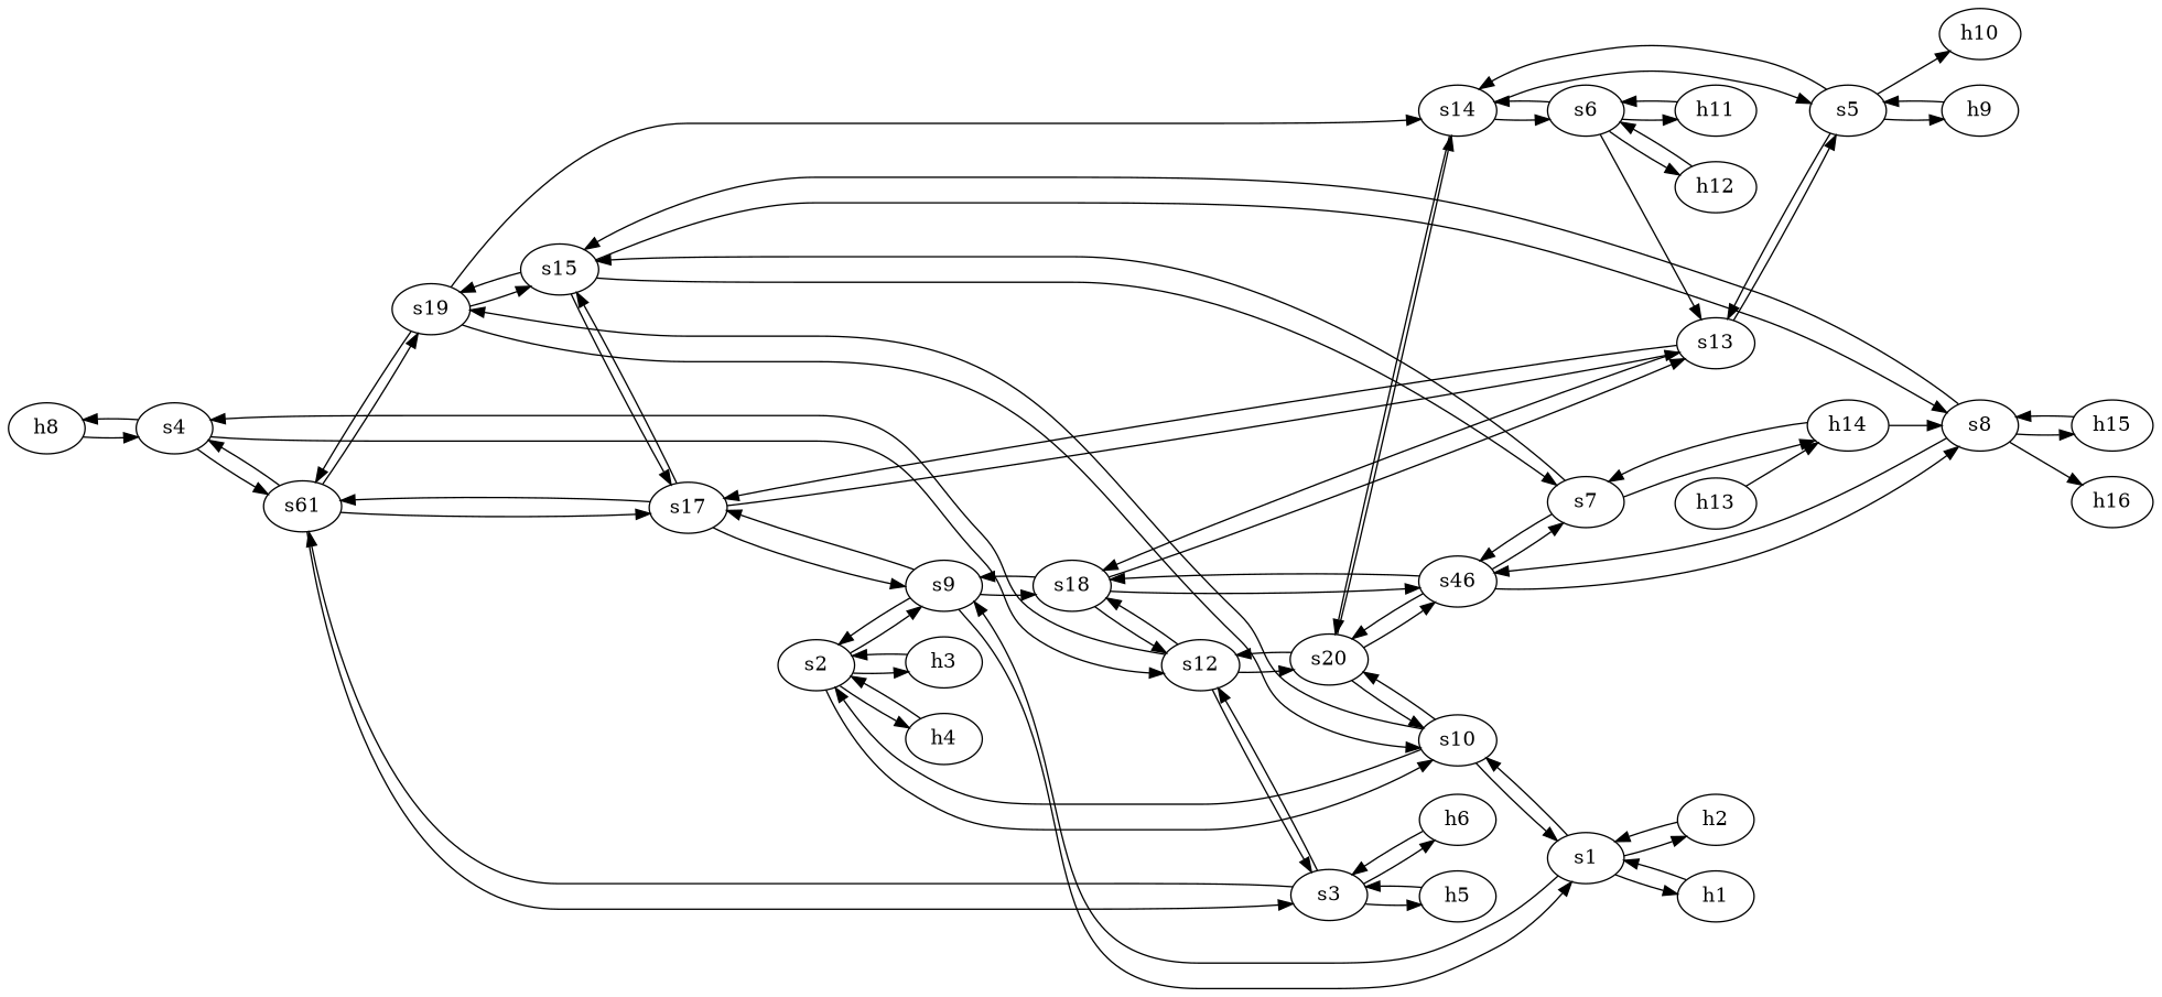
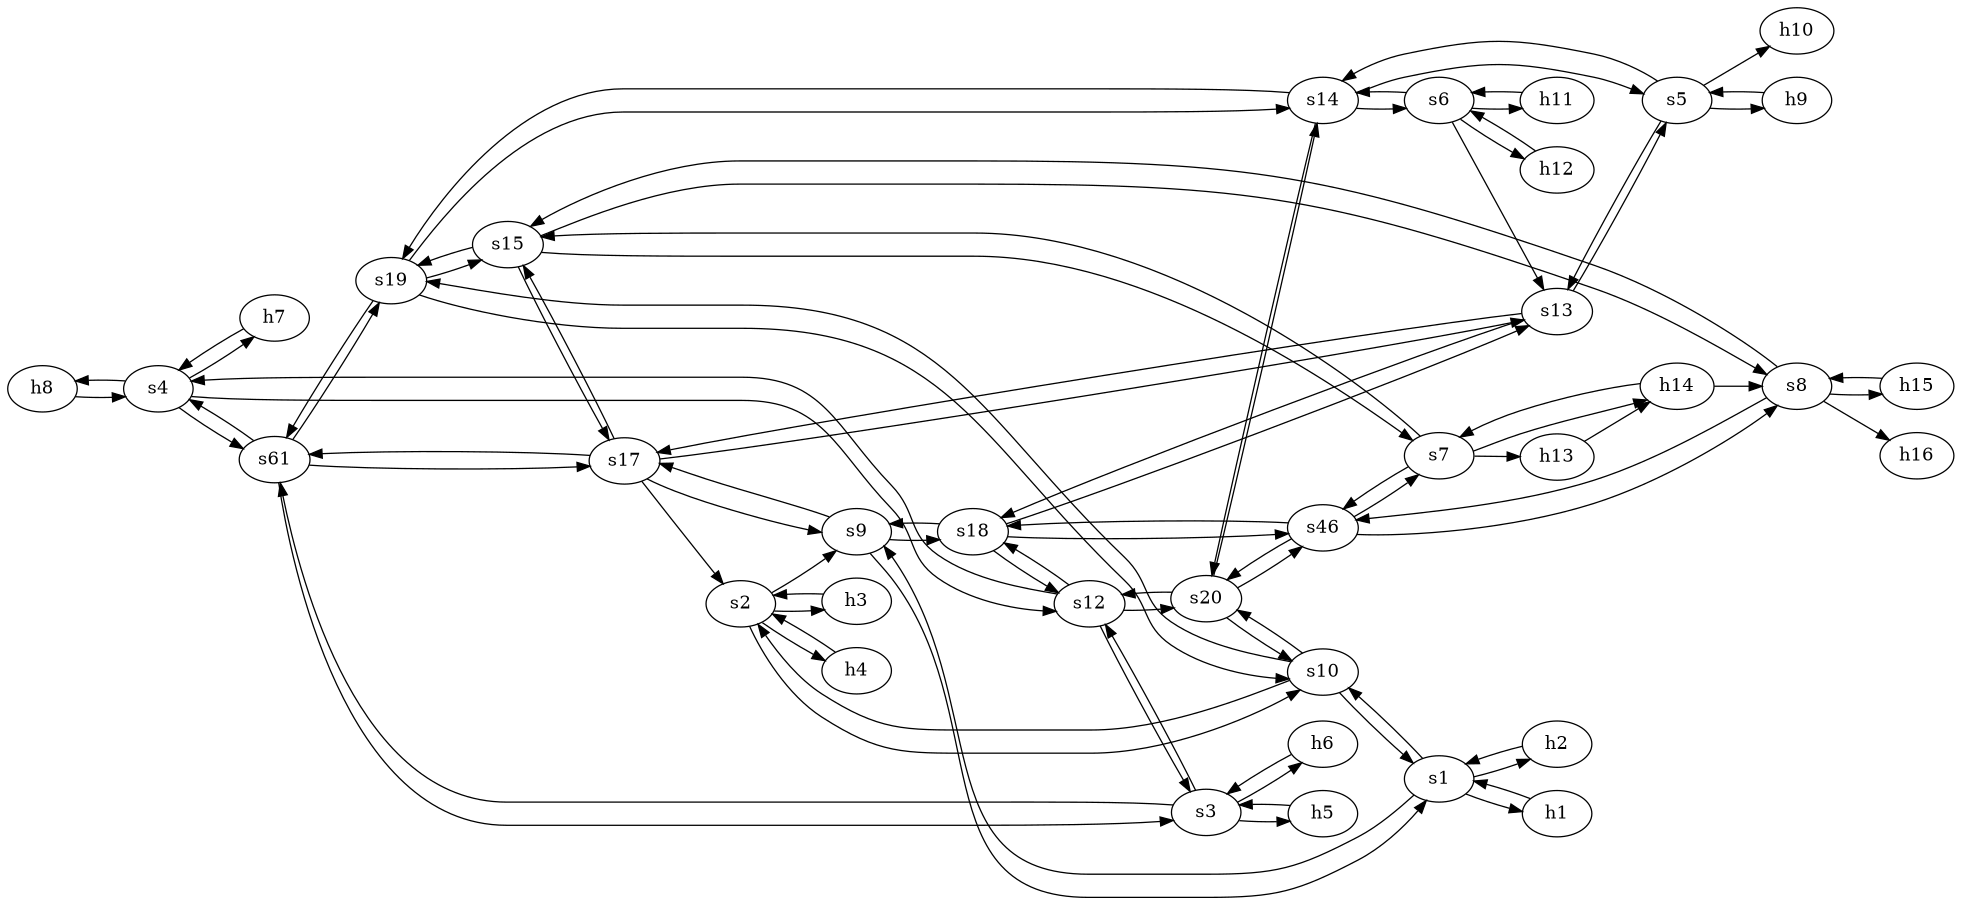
  strict digraph {
    rankdir=LR
    node [type=switch]
    edge [capacity="1Gbps" cost=1 dst_port=0 src_port=0]
    h8 [ip="111.0.0.8" mac="0:0:0:0:0:8" type=host]
    s4 [level="edge"]
+   h7 [ip="111.0.0.7" mac="0:0:0:0:0:7" type=host]
    s12 [level=aggregation]
    n5 [label=s61 level=aggregation]
    s3 [level="edge"]
    s18 [level=core]
    s20 [level=core]
    s17 [level=core]
    s19 [level=core]
    h9 [ip="111.0.0.9" mac="0:0:0:0:0:9" type=host]
    s5 [level="edge"]
    s13 [level=aggregation]
    s14 [level=aggregation]
    h10 [ip="111.0.0.10" mac="0:0:0:0:0:a" type=host]
    s6 [level="edge"]
    h2 [ip="111.0.0.2" mac="0:0:0:0:0:2" type=host]
    s1 [level="edge"]
    h1 [ip="111.0.0.1" mac="0:0:0:0:0:1" type=host]
    s9 [level=aggregation]
    s10 [level=aggregation]
    s2 [level="edge"]
    h3 [ip="111.0.0.3" mac="0:0:0:0:0:3" type=host]
    h4 [ip="111.0.0.4" mac="0:0:0:0:0:4" type=host]
    h6 [ip="111.0.0.6" mac="0:0:0:0:0:6" type=host]
    h5 [ip="111.0.0.5" mac="0:0:0:0:0:5" type=host]
    n27 [label=s46 level=aggregation]
    s15 [level=aggregation]
    s8 [level="edge"]
    s7 [level="edge"]
    h15 [ip="111.0.0.15" mac="0:0:0:0:0:f" type=host]
    h16 [ip="111.0.0.16" mac="0:0:0:0:0:10" type=host]
    h13 [ip="111.0.0.13" mac="0:0:0:0:0:d" type=host]
    h14 [ip="111.0.0.14" mac="0:0:0:0:0:e" type=host]
    h11 [ip="111.0.0.11" mac="0:0:0:0:0:b" type=host]
    h12 [ip="111.0.0.12" mac="0:0:0:0:0:c" type=host]
    h8 -> s4 [dst_port=1]
    s4 -> h8 [src_port=1]
+   s4 -> h7
    s4 -> s12 [dst_port=1 src_port=3]
    s4 -> n5 [dst_port=1 src_port=2]
+   h7 -> s4
    s12 -> s4 [dst_port=3 src_port=1]
    s12 -> s3 [dst_port=3]
    s12 -> s18 [dst_port=1 src_port=2]
    s12 -> s20 [dst_port=1 src_port=3]
    n5 -> s4 [dst_port=2 src_port=1]
    n5 -> s3 [dst_port=2]
    n5 -> s17 [dst_port=1 src_port=2]
    n5 -> s19 [dst_port=1 src_port=3]
    s3 -> s12 [src_port=3]
    s3 -> n5 [src_port=2]
    s3 -> h6 [src_port=1]
    s3 -> h5
    s18 -> s12 [dst_port=2 src_port=1]
    s18 -> s13 [dst_port=3 src_port=2]
    s18 -> s9 [dst_port=3]
    s18 -> n27 [dst_port=2 src_port=3]
    s20 -> s12 [dst_port=3 src_port=1]
    s20 -> s14 [dst_port=3 src_port=2]
    s20 -> s10 [dst_port=3]
    s20 -> n27 [dst_port=3 src_port=3]
    s17 -> n5 [dst_port=2 src_port=1]
    s17 -> s13 [dst_port=2 src_port=2]
    s17 -> s9 [dst_port=2]
    s17 -> s15 [dst_port=2 src_port=3]
    s19 -> n5 [dst_port=3 src_port=1]
    s19 -> s14 [dst_port=2 src_port=2]
    s19 -> s10 [dst_port=2]
    s19 -> s15 [dst_port=3 src_port=3]
    h9 -> s5
    s5 -> h9
    s5 -> s13 [src_port=2]
    s5 -> s14 [src_port=3]
    s5 -> h10 [src_port=1]
    s13 -> s18 [dst_port=2 src_port=3]
    s13 -> s17 [dst_port=2 src_port=2]
    s13 -> s5 [dst_port=2]
    s14 -> s20 [dst_port=2 src_port=3]
+   s14 -> s19 [dst_port=2 src_port=2]
    s14 -> s5 [dst_port=3]
    s14 -> s6 [dst_port=3 src_port=1]
    s6 -> s13 [dst_port=1 src_port=2]
    s6 -> s14 [dst_port=1 src_port=3]
    s6 -> h11
    s6 -> h12 [src_port=1]
    h2 -> s1 [dst_port=1]
    s1 -> h2 [src_port=1]
    s1 -> h1
    s1 -> s9 [src_port=2]
    s1 -> s10 [src_port=3]
    h1 -> s1
    s9 -> s18 [src_port=3]
    s9 -> s17 [src_port=2]
    s9 -> s1 [dst_port=2]
-   s9 -> s2 [dst_port=2 src_port=1]
+   s17 -> s2 [dst_port=2 src_port=1]
    s10 -> s20 [src_port=3]
    s10 -> s19 [src_port=2]
    s10 -> s1 [dst_port=3]
    s10 -> s2 [dst_port=3 src_port=1]
    s2 -> s9 [dst_port=1 src_port=2]
    s2 -> s10 [dst_port=1 src_port=3]
    s2 -> h3
    s2 -> h4 [src_port=1]
    h3 -> s2
    h4 -> s2 [dst_port=1]
    h6 -> s3 [dst_port=1]
    h5 -> s3
    n27 -> s18 [dst_port=3 src_port=2]
    n27 -> s20 [dst_port=3 src_port=3]
    n27 -> s8 [dst_port=3 src_port=1]
    n27 -> s7 [dst_port=3]
    s15 -> s17 [dst_port=3 src_port=2]
    s15 -> s19 [dst_port=3 src_port=3]
    s15 -> s8 [dst_port=2 src_port=1]
    s15 -> s7 [dst_port=2]
    s8 -> n27 [dst_port=1 src_port=3]
    s8 -> s15 [dst_port=1 src_port=2]
    s8 -> h15
    s8 -> h16 [src_port=1]
    s7 -> n27 [src_port=3]
    s7 -> s15 [src_port=2]
+   s7 -> h13
    s7 -> h14 [src_port=1]
    h15 -> s8
    h13 -> h14
    h14 -> s8 [dst_port=1]
    h14 -> s7 [dst_port=1]
    h11 -> s6
    h12 -> s6 [dst_port=1]
  }
